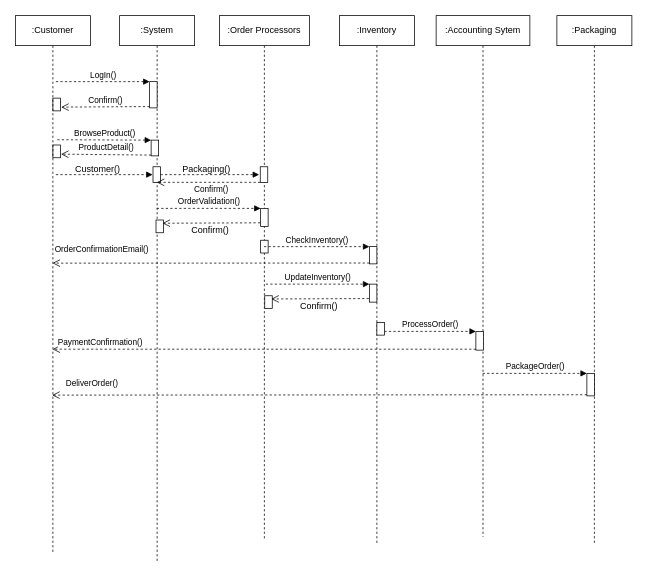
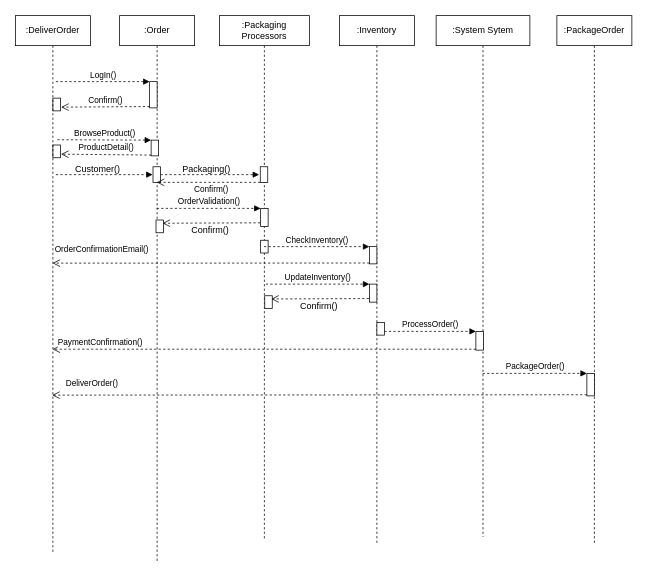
  <mxCell id="0" />
  <mxCell id="1" parent="0" />
- <mxCell id="2" value=":Packaging&lt;br&gt;" style="shape=umlLifeline;perimeter=lifelinePerimeter;whiteSpace=wrap;html=1;container=1;collapsible=0;recursiveResize=0;outlineConnect=0;" vertex="1" parent="1"><mxGeometry x="742" y="20" width="100" height="704" as="geometry" /></mxCell>
+ <mxCell id="2" value=":PackageOrder&lt;br&gt;" style="shape=umlLifeline;perimeter=lifelinePerimeter;whiteSpace=wrap;html=1;container=1;collapsible=0;recursiveResize=0;outlineConnect=0;" vertex="1" parent="1"><mxGeometry x="742" y="20" width="100" height="704" as="geometry" /></mxCell>
  <mxCell id="3" value="" style="html=1;points=[];perimeter=orthogonalPerimeter;" vertex="1" parent="2"><mxGeometry x="40" y="477" width="10" height="30" as="geometry" /></mxCell>
- <mxCell id="4" value=":Accounting Sytem" style="shape=umlLifeline;perimeter=lifelinePerimeter;whiteSpace=wrap;html=1;container=1;collapsible=0;recursiveResize=0;outlineConnect=0;" vertex="1" parent="1"><mxGeometry x="581" y="20" width="125" height="695" as="geometry" /></mxCell>
- <mxCell id="5" value=":System&lt;br&gt;" style="shape=umlLifeline;perimeter=lifelinePerimeter;whiteSpace=wrap;html=1;container=1;collapsible=0;recursiveResize=0;outlineConnect=0;" vertex="1" parent="1"><mxGeometry x="159" y="20" width="100" height="728" as="geometry" /></mxCell>
+ <mxCell id="4" value=":System Sytem" style="shape=umlLifeline;perimeter=lifelinePerimeter;whiteSpace=wrap;html=1;container=1;collapsible=0;recursiveResize=0;outlineConnect=0;" vertex="1" parent="1"><mxGeometry x="581" y="20" width="125" height="695" as="geometry" /></mxCell>
+ <mxCell id="5" value=":Order&lt;br&gt;" style="shape=umlLifeline;perimeter=lifelinePerimeter;whiteSpace=wrap;html=1;container=1;collapsible=0;recursiveResize=0;outlineConnect=0;" vertex="1" parent="1"><mxGeometry x="159" y="20" width="100" height="728" as="geometry" /></mxCell>
  <mxCell id="6" value="" style="html=1;points=[];perimeter=orthogonalPerimeter;" vertex="1" parent="5"><mxGeometry x="40" y="88" width="10" height="35" as="geometry" /></mxCell>
  <mxCell id="7" value="" style="html=1;points=[];perimeter=orthogonalPerimeter;" vertex="1" parent="5"><mxGeometry x="42" y="166" width="10" height="21" as="geometry" /></mxCell>
- <mxCell id="8" value=":Order Processors" style="shape=umlLifeline;perimeter=lifelinePerimeter;whiteSpace=wrap;html=1;container=1;collapsible=0;recursiveResize=0;outlineConnect=0;" vertex="1" parent="1"><mxGeometry x="292" y="20" width="120" height="699" as="geometry" /></mxCell>
+ <mxCell id="8" value=":Packaging Processors" style="shape=umlLifeline;perimeter=lifelinePerimeter;whiteSpace=wrap;html=1;container=1;collapsible=0;recursiveResize=0;outlineConnect=0;" vertex="1" parent="1"><mxGeometry x="292" y="20" width="120" height="699" as="geometry" /></mxCell>
  <mxCell id="9" value="" style="html=1;points=[];perimeter=orthogonalPerimeter;" vertex="1" parent="8"><mxGeometry x="55" y="299.5" width="10" height="17" as="geometry" /></mxCell>
  <mxCell id="10" value=":Inventory&lt;br&gt;" style="shape=umlLifeline;perimeter=lifelinePerimeter;whiteSpace=wrap;html=1;container=1;collapsible=0;recursiveResize=0;outlineConnect=0;" vertex="1" parent="1"><mxGeometry x="452" y="20" width="100" height="705" as="geometry" /></mxCell>
  <mxCell id="11" value="Confirm()" style="html=1;verticalAlign=bottom;endArrow=open;dashed=1;endSize=8;exitX=0;exitY=0.95;" edge="1" source="6" parent="1"><mxGeometry relative="1" as="geometry"><mxPoint x="81" y="142" as="targetPoint" /></mxGeometry></mxCell>
  <mxCell id="12" value="LogIn()" style="html=1;verticalAlign=bottom;endArrow=block;entryX=0;entryY=0;dashed=1;" edge="1" target="6" parent="1"><mxGeometry relative="1" as="geometry"><mxPoint x="74" y="108" as="sourcePoint" /></mxGeometry></mxCell>
  <mxCell id="13" value="" style="html=1;points=[];perimeter=orthogonalPerimeter;" vertex="1" parent="1"><mxGeometry x="70" y="130" width="10" height="17" as="geometry" /></mxCell>
  <mxCell id="14" value="ProductDetail()&lt;br&gt;" style="html=1;verticalAlign=bottom;endArrow=open;dashed=1;endSize=8;exitX=0;exitY=0.95;entryX=1.08;entryY=0.718;entryDx=0;entryDy=0;entryPerimeter=0;" edge="1" source="7" target="16" parent="1"><mxGeometry relative="1" as="geometry"><mxPoint x="130" y="261.5" as="targetPoint" /></mxGeometry></mxCell>
  <mxCell id="15" value="BrowseProduct()" style="html=1;verticalAlign=bottom;endArrow=block;entryX=0;entryY=0;dashed=1;" edge="1" target="7" parent="1"><mxGeometry relative="1" as="geometry"><mxPoint x="76" y="185.5" as="sourcePoint" /></mxGeometry></mxCell>
  <mxCell id="16" value="" style="html=1;points=[];perimeter=orthogonalPerimeter;" vertex="1" parent="1"><mxGeometry x="70" y="192.5" width="10" height="17" as="geometry" /></mxCell>
  <mxCell id="17" value="" style="html=1;points=[];perimeter=orthogonalPerimeter;" vertex="1" parent="1"><mxGeometry x="346.5" y="221.5" width="10" height="21" as="geometry" /></mxCell>
  <mxCell id="18" value="" style="html=1;verticalAlign=bottom;endArrow=block;dashed=1;" edge="1" parent="1" source="19"><mxGeometry width="80" relative="1" as="geometry"><mxPoint x="244" y="220" as="sourcePoint" /><mxPoint x="345" y="232" as="targetPoint" /><Array as="points" /></mxGeometry></mxCell>
  <mxCell id="19" value="" style="html=1;points=[];perimeter=orthogonalPerimeter;" vertex="1" parent="1"><mxGeometry x="203.5" y="221.5" width="10" height="21" as="geometry" /></mxCell>
  <mxCell id="20" value="" style="html=1;verticalAlign=bottom;endArrow=block;dashed=1;" edge="1" parent="1"><mxGeometry width="80" relative="1" as="geometry"><mxPoint x="74" y="232" as="sourcePoint" /><mxPoint x="203" y="232" as="targetPoint" /><Array as="points" /></mxGeometry></mxCell>
  <mxCell id="21" value="Customer()" style="text;html=1;resizable=0;points=[];autosize=1;align=left;verticalAlign=top;spacingTop=-4;" vertex="1" parent="1"><mxGeometry x="97.5" y="214.5" width="79" height="14" as="geometry" /></mxCell>
  <mxCell id="22" value="Packaging()" style="text;html=1;resizable=0;points=[];autosize=1;align=left;verticalAlign=top;spacingTop=-4;" vertex="1" parent="1"><mxGeometry x="240.5" y="214.5" width="85" height="14" as="geometry" /></mxCell>
  <mxCell id="23" value="OrderValidation()" style="html=1;verticalAlign=bottom;endArrow=block;entryX=0;entryY=0;dashed=1;" edge="1" target="27" parent="1" source="5"><mxGeometry relative="1" as="geometry"><mxPoint x="211.5" y="281" as="sourcePoint" /></mxGeometry></mxCell>
  <mxCell id="24" value="" style="html=1;points=[];perimeter=orthogonalPerimeter;" vertex="1" parent="1"><mxGeometry x="207.5" y="292.5" width="10" height="17" as="geometry" /></mxCell>
  <mxCell id="25" value="Confirm()" style="html=1;verticalAlign=bottom;endArrow=open;dashed=1;endSize=8;exitX=0;exitY=0.95;" edge="1" parent="1" target="5"><mxGeometry x="-0.043" y="18" relative="1" as="geometry"><mxPoint x="228.5" y="243" as="targetPoint" /><mxPoint x="346.5" y="242.25" as="sourcePoint" /><mxPoint as="offset" /></mxGeometry></mxCell>
  <mxCell id="26" value="" style="html=1;verticalAlign=bottom;endArrow=open;dashed=1;endSize=8;exitX=-0.062;exitY=0.802;exitDx=0;exitDy=0;exitPerimeter=0;entryX=0.867;entryY=0.253;entryDx=0;entryDy=0;entryPerimeter=0;" edge="1" parent="1" source="27" target="24"><mxGeometry x="-0.264" y="-16" relative="1" as="geometry"><mxPoint x="216" y="301" as="targetPoint" /><mxPoint x="331.5" y="298.25" as="sourcePoint" /><Array as="points" /><mxPoint as="offset" /></mxGeometry></mxCell>
  <mxCell id="27" value="" style="html=1;points=[];perimeter=orthogonalPerimeter;" vertex="1" parent="1"><mxGeometry x="347" y="277" width="10" height="24" as="geometry" /></mxCell>
  <mxCell id="28" value="Confirm()" style="text;html=1;resizable=0;points=[];autosize=1;align=left;verticalAlign=top;spacingTop=-4;" vertex="1" parent="1"><mxGeometry x="252.5" y="295.5" width="60" height="14" as="geometry" /></mxCell>
- <mxCell id="29" value=":Customer" style="shape=umlLifeline;perimeter=lifelinePerimeter;whiteSpace=wrap;html=1;container=1;collapsible=0;recursiveResize=0;outlineConnect=0;" vertex="1" parent="1"><mxGeometry x="20" y="20" width="100" height="717" as="geometry" /></mxCell>
+ <mxCell id="29" value=":DeliverOrder" style="shape=umlLifeline;perimeter=lifelinePerimeter;whiteSpace=wrap;html=1;container=1;collapsible=0;recursiveResize=0;outlineConnect=0;" vertex="1" parent="1"><mxGeometry x="20" y="20" width="100" height="717" as="geometry" /></mxCell>
  <mxCell id="30" value="" style="html=1;points=[];perimeter=orthogonalPerimeter;" vertex="1" parent="1"><mxGeometry x="492" y="328" width="10" height="23" as="geometry" /></mxCell>
  <mxCell id="31" value="CheckInventory()" style="html=1;verticalAlign=bottom;endArrow=block;entryX=0;entryY=0;dashed=1;" edge="1" target="30" parent="1" source="8"><mxGeometry relative="1" as="geometry"><mxPoint x="422" y="327.5" as="sourcePoint" /></mxGeometry></mxCell>
  <mxCell id="32" value="OrderConfirmationEmail()" style="html=1;verticalAlign=bottom;endArrow=open;dashed=1;endSize=8;exitX=0;exitY=0.95;" edge="1" source="30" parent="1" target="29"><mxGeometry x="0.69" y="-10" relative="1" as="geometry"><mxPoint x="399" y="350" as="targetPoint" /><Array as="points"><mxPoint x="266" y="350" /></Array><mxPoint as="offset" /></mxGeometry></mxCell>
  <mxCell id="33" value="UpdateInventory()" style="html=1;verticalAlign=bottom;endArrow=block;entryX=0;entryY=0;dashed=1;" edge="1" target="36" parent="1"><mxGeometry relative="1" as="geometry"><mxPoint x="353.929" y="378" as="sourcePoint" /></mxGeometry></mxCell>
  <mxCell id="34" value="" style="html=1;points=[];perimeter=orthogonalPerimeter;" vertex="1" parent="1"><mxGeometry x="352.5" y="393.5" width="10" height="17" as="geometry" /></mxCell>
  <mxCell id="35" value="" style="html=1;verticalAlign=bottom;endArrow=open;dashed=1;endSize=8;exitX=-0.062;exitY=0.802;exitDx=0;exitDy=0;exitPerimeter=0;entryX=0.867;entryY=0.253;entryDx=0;entryDy=0;entryPerimeter=0;" edge="1" source="36" target="34" parent="1"><mxGeometry x="-0.264" y="-16" relative="1" as="geometry"><mxPoint x="361" y="402" as="targetPoint" /><mxPoint x="476.5" y="399.25" as="sourcePoint" /><Array as="points" /><mxPoint as="offset" /></mxGeometry></mxCell>
  <mxCell id="36" value="" style="html=1;points=[];perimeter=orthogonalPerimeter;" vertex="1" parent="1"><mxGeometry x="492" y="378" width="10" height="24" as="geometry" /></mxCell>
  <mxCell id="37" value="Confirm()" style="text;html=1;resizable=0;points=[];autosize=1;align=left;verticalAlign=top;spacingTop=-4;" vertex="1" parent="1"><mxGeometry x="397.5" y="396.5" width="60" height="14" as="geometry" /></mxCell>
  <mxCell id="38" value="" style="html=1;points=[];perimeter=orthogonalPerimeter;" vertex="1" parent="1"><mxGeometry x="634" y="441" width="10" height="25" as="geometry" /></mxCell>
  <mxCell id="39" value="ProcessOrder()" style="html=1;verticalAlign=bottom;endArrow=block;entryX=0;entryY=0;dashed=1;" edge="1" parent="1" target="38" source="41"><mxGeometry relative="1" as="geometry"><mxPoint x="563.5" y="440.5" as="sourcePoint" /></mxGeometry></mxCell>
  <mxCell id="40" value="PaymentConfirmation()" style="html=1;verticalAlign=bottom;endArrow=open;dashed=1;endSize=8;exitX=0;exitY=0.95;" edge="1" parent="1" source="38" target="29"><mxGeometry x="0.775" relative="1" as="geometry"><mxPoint x="563.5" y="516.5" as="targetPoint" /><mxPoint as="offset" /></mxGeometry></mxCell>
  <mxCell id="41" value="" style="html=1;points=[];perimeter=orthogonalPerimeter;" vertex="1" parent="1"><mxGeometry x="502" y="429" width="10" height="17" as="geometry" /></mxCell>
  <mxCell id="42" value="PackageOrder()" style="html=1;verticalAlign=bottom;endArrow=block;entryX=0;entryY=0;dashed=1;" edge="1" target="3" parent="1" source="4"><mxGeometry relative="1" as="geometry"><mxPoint x="712" y="497" as="sourcePoint" /></mxGeometry></mxCell>
  <mxCell id="43" value="DeliverOrder()" style="html=1;verticalAlign=bottom;endArrow=open;dashed=1;endSize=8;exitX=0;exitY=0.95;" edge="1" source="3" parent="1"><mxGeometry x="0.852" y="-7" relative="1" as="geometry"><mxPoint x="69" y="526" as="targetPoint" /><mxPoint as="offset" /></mxGeometry></mxCell>
